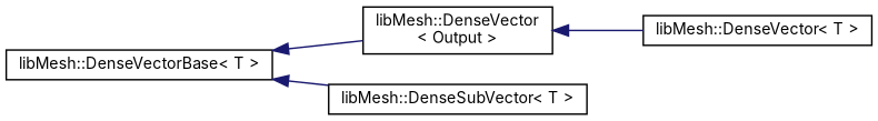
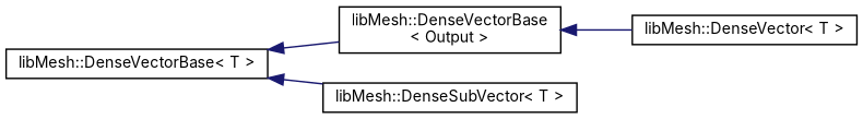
  digraph {
    fontname=Inter
    rankdir=LR
    node [color=black fillcolor=white fontname=Inter fontsize=10 shape=record style=filled]
    edge [color=midnightblue dir=back fontname=Inter fontsize=10 labelfontname=Helvetica labelfontsize=10 style=solid]
    n1 [height=0.2 label="libMesh::DenseVectorBase\< T \>" width=0.4]
-   n2 [height=0.2 label="libMesh::DenseVector\l\< Output \>" width=0.4]
+   n2 [height=0.2 label="libMesh::DenseVectorBase\l\< Output \>" width=0.4]
    n3 [height=0.2 label="libMesh::DenseSubVector\< T \>" width=0.4]
    n4 [height=0.2 label="libMesh::DenseVector\< T \>" width=0.4]
    n1 -> n2
    n1 -> n3
    n2 -> n4
  }
